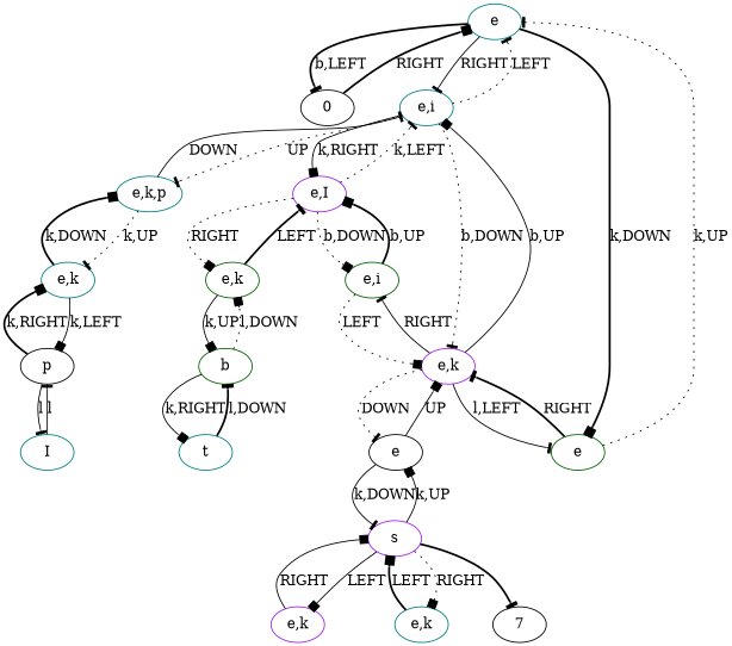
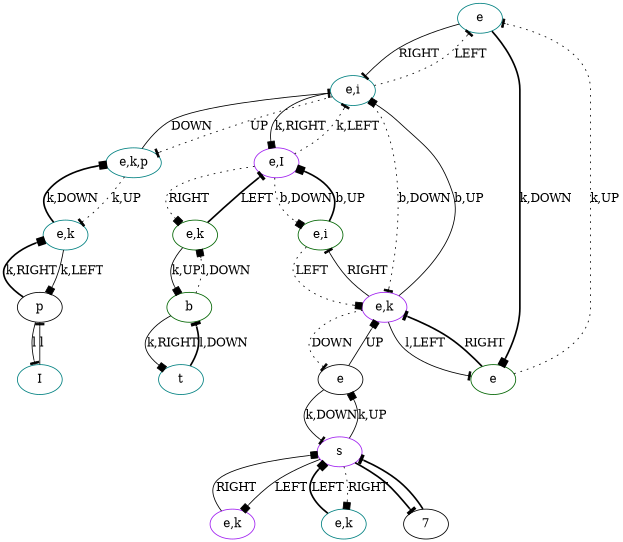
  digraph {
    node [color=teal]
    edge [arrowhead=tee style=solid]
    n1 [label=e]
-   0 [color=black]
    n3 [label="e,i"]
    n4 [color=darkgreen label=e]
    n5 [color=purple label="e,I"]
    n6 [color=darkgreen label="e,i"]
    n7 [color=darkgreen label="e,k"]
    n8 [color=purple label="e,k"]
    n9 [label="e,k,p"]
    n10 [color=darkgreen label=b]
    n11 [label=I]
    n12 [color=black label=p]
    n13 [label="e,k"]
    n14 [color=black label=e]
    n15 [color=purple label=s]
    n16 [color=purple label="e,k"]
    n17 [label="e,k"]
    7 [color=black]
    n19 [label=t]
-   n1 -> 0 [label="b,LEFT" style=bold]
    n1 -> n3 [label=RIGHT]
    n1 -> n4 [arrowhead=box label="k,DOWN" style=bold]
-   0 -> n1 [arrowhead=box label=RIGHT style=bold]
    n3 -> n1 [label=LEFT style=dotted]
    n3 -> n5 [arrowhead=box label="k,RIGHT"]
    n3 -> n8 [label="b,DOWN" style=dotted]
    n3 -> n9 [label=UP style=dotted]
    n4 -> n1 [label="k,UP" style=dotted]
    n4 -> n8 [label=RIGHT style=bold]
    n5 -> n3 [label="k,LEFT" style=dotted]
    n5 -> n6 [arrowhead=box label="b,DOWN" style=dotted]
    n5 -> n7 [arrowhead=box label=RIGHT style=dotted]
    n6 -> n5 [arrowhead=box label="b,UP" style=bold]
    n6 -> n8 [arrowhead=box label=LEFT style=dotted]
    n7 -> n5 [label=LEFT style=bold]
    n7 -> n10 [arrowhead=box label="k,UP"]
    n8 -> n3 [arrowhead=box label="b,UP"]
    n8 -> n4 [label="l,LEFT"]
    n8 -> n6 [label=RIGHT]
    n8 -> n14 [label=DOWN style=dotted]
    n9 -> n3 [label=DOWN]
    n9 -> n13 [label="k,UP" style=dotted]
    n10 -> n7 [arrowhead=box label="l,DOWN" style=dotted]
    n10 -> n19 [arrowhead=box label="k,RIGHT"]
    n11 -> n12 [label=l]
    n12 -> n11 [label=l]
    n12 -> n13 [arrowhead=box label="k,RIGHT" style=bold]
    n13 -> n9 [arrowhead=box label="k,DOWN" style=bold]
    n13 -> n12 [arrowhead=box label="k,LEFT"]
    n14 -> n8 [arrowhead=box label=UP]
    n14 -> n15 [label="k,DOWN"]
    n15 -> n14 [arrowhead=box label="k,UP"]
    n15 -> n16 [arrowhead=box label=LEFT]
    n15 -> n17 [arrowhead=box label=RIGHT style=dotted]
    n15 -> 7 [style=bold]
    n16 -> n15 [arrowhead=box label=RIGHT]
    n17 -> n15 [arrowhead=box label=LEFT style=bold]
+   7 -> n15 [style=bold]
    n19 -> n10 [label="l,DOWN" style=bold]
  }
